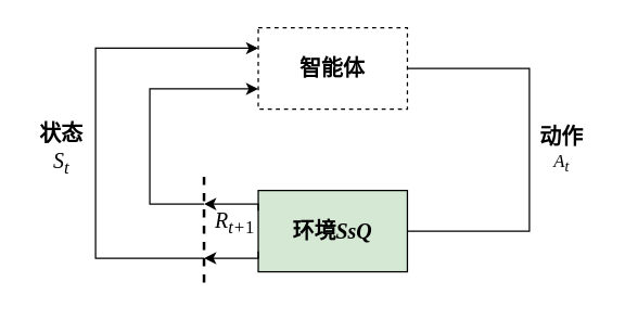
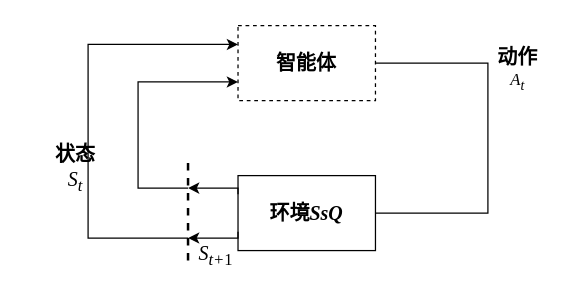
  <mxCell id="0" />
  <mxCell id="1" parent="0" />
  <mxCell id="2" style="edgeStyle=orthogonalEdgeStyle;rounded=0;orthogonalLoop=1;jettySize=auto;html=1;exitX=1;exitY=0.5;exitDx=0;exitDy=0;entryX=1;entryY=0.5;entryDx=0;entryDy=0;fontFamily=宋体;endArrow=none;" parent="1" source="3" target="4" edge="1"><mxGeometry relative="1" as="geometry"><Array as="points"><mxPoint x="390" y="50" /><mxPoint x="390" y="170" /></Array></mxGeometry></mxCell>
  <mxCell id="3" value="&lt;font style=&quot;font-size: 16px;&quot;&gt;&lt;b&gt;智能体&lt;/b&gt;&lt;/font&gt;" style="rounded=1;whiteSpace=wrap;html=1;fontFamily=宋体;arcSize=0;dashed=1;" parent="1" vertex="1"><mxGeometry x="190" y="20" width="110" height="60" as="geometry" /></mxCell>
- <mxCell id="4" value="&lt;font style=&quot;font-size: 16px;&quot;&gt;&lt;b&gt;环境&lt;i&gt;SsQ&lt;/i&gt;&lt;/b&gt;&lt;/font&gt;" style="rounded=1;whiteSpace=wrap;html=1;fontFamily=宋体;arcSize=0;fillColor=#d5e8d4;" parent="1" vertex="1"><mxGeometry x="190" y="140" width="110" height="60" as="geometry" /></mxCell>
+ <mxCell id="4" value="&lt;font style=&quot;font-size: 16px;&quot;&gt;&lt;b&gt;环境&lt;i&gt;SsQ&lt;/i&gt;&lt;/b&gt;&lt;/font&gt;" style="rounded=1;whiteSpace=wrap;html=1;fontFamily=宋体;arcSize=0;" parent="1" vertex="1"><mxGeometry x="190" y="140" width="110" height="60" as="geometry" /></mxCell>
  <mxCell id="5" style="edgeStyle=orthogonalEdgeStyle;rounded=0;orthogonalLoop=1;jettySize=auto;html=1;exitX=0.25;exitY=0.5;exitDx=0;exitDy=0;exitPerimeter=0;entryX=0;entryY=0.75;entryDx=0;entryDy=0;fontFamily=宋体;" parent="1" source="7" target="3" edge="1"><mxGeometry relative="1" as="geometry"><Array as="points"><mxPoint x="110" y="150" /><mxPoint x="110" y="65" /></Array></mxGeometry></mxCell>
  <mxCell id="6" style="edgeStyle=orthogonalEdgeStyle;rounded=0;orthogonalLoop=1;jettySize=auto;html=1;exitX=0.75;exitY=0.5;exitDx=0;exitDy=0;exitPerimeter=0;entryX=0;entryY=0.25;entryDx=0;entryDy=0;fontFamily=宋体;" parent="1" source="7" target="3" edge="1"><mxGeometry relative="1" as="geometry"><Array as="points"><mxPoint x="70" y="190" /><mxPoint x="70" y="35" /></Array></mxGeometry></mxCell>
  <mxCell id="7" value="" style="line;strokeWidth=2;direction=south;html=1;dashed=1;fontFamily=宋体;" parent="1" vertex="1"><mxGeometry x="145" y="130" width="10" height="80" as="geometry" /></mxCell>
- <mxCell id="8" value="&lt;font style=&quot;font-size: 16px;&quot;&gt;&lt;b&gt;状态&lt;/b&gt;&lt;br&gt;&lt;font face=&quot;Times New Roman&quot;&gt;&lt;i&gt;S&lt;sub&gt;t&lt;/sub&gt;&lt;/i&gt;&lt;/font&gt;&lt;br&gt;&lt;/font&gt;" style="text;html=1;strokeColor=none;fillColor=none;align=center;verticalAlign=middle;whiteSpace=wrap;rounded=0;fontFamily=宋体;" parent="1" vertex="1"><mxGeometry x="20" y="90" width="50" height="40" as="geometry" /></mxCell>
- <mxCell id="9" value="&lt;font style=&quot;&quot;&gt;&lt;span style=&quot;font-size: 16px;&quot;&gt;&lt;b&gt;动作&lt;/b&gt;&lt;/span&gt;&lt;br&gt;&lt;span style=&quot;font-size: 13.333px;&quot;&gt;&lt;font face=&quot;Times New Roman&quot;&gt;&lt;i&gt;A&lt;sub&gt;t&lt;/sub&gt;&lt;/i&gt;&lt;/font&gt;&lt;/span&gt;&lt;br&gt;&lt;/font&gt;" style="text;html=1;strokeColor=none;fillColor=none;align=center;verticalAlign=middle;whiteSpace=wrap;rounded=0;fontFamily=宋体;" parent="1" vertex="1"><mxGeometry x="389" y="90" width="50" height="40" as="geometry" /></mxCell>
+ <mxCell id="8" value="&lt;font style=&quot;font-size: 16px;&quot;&gt;&lt;b&gt;状态&lt;/b&gt;&lt;br&gt;&lt;font face=&quot;Times New Roman&quot;&gt;&lt;i&gt;S&lt;sub&gt;t&lt;/sub&gt;&lt;/i&gt;&lt;/font&gt;&lt;br&gt;&lt;/font&gt;" style="text;html=1;strokeColor=none;fillColor=none;align=center;verticalAlign=middle;whiteSpace=wrap;rounded=0;fontFamily=宋体;" parent="1" vertex="1"><mxGeometry x="35" y="115" width="50" height="40" as="geometry" /></mxCell>
+ <mxCell id="9" value="&lt;font style=&quot;&quot;&gt;&lt;span style=&quot;font-size: 16px;&quot;&gt;&lt;b&gt;动作&lt;/b&gt;&lt;/span&gt;&lt;br&gt;&lt;span style=&quot;font-size: 13.333px;&quot;&gt;&lt;font face=&quot;Times New Roman&quot;&gt;&lt;i&gt;A&lt;sub&gt;t&lt;/sub&gt;&lt;/i&gt;&lt;/font&gt;&lt;/span&gt;&lt;br&gt;&lt;/font&gt;" style="text;html=1;strokeColor=none;fillColor=none;align=center;verticalAlign=middle;whiteSpace=wrap;rounded=0;fontFamily=宋体;" parent="1" vertex="1"><mxGeometry x="389" y="35" width="50" height="40" as="geometry" /></mxCell>
  <mxCell id="10" style="edgeStyle=orthogonalEdgeStyle;rounded=0;orthogonalLoop=1;jettySize=auto;html=1;exitX=0;exitY=0.75;exitDx=0;exitDy=0;entryX=0.75;entryY=0.5;entryDx=0;entryDy=0;entryPerimeter=0;fontFamily=宋体;" parent="1" source="4" target="7" edge="1"><mxGeometry relative="1" as="geometry"><Array as="points"><mxPoint x="190" y="190" /></Array></mxGeometry></mxCell>
  <mxCell id="11" style="edgeStyle=orthogonalEdgeStyle;rounded=0;orthogonalLoop=1;jettySize=auto;html=1;exitX=0;exitY=0.25;exitDx=0;exitDy=0;entryX=0.25;entryY=0.5;entryDx=0;entryDy=0;entryPerimeter=0;fontFamily=宋体;" parent="1" source="4" target="7" edge="1"><mxGeometry relative="1" as="geometry"><Array as="points"><mxPoint x="190" y="150" /></Array></mxGeometry></mxCell>
- <mxCell id="12" value="&lt;font style=&quot;font-size: 16px;&quot; face=&quot;Times New Roman&quot;&gt;&lt;i&gt;R&lt;/i&gt;&lt;sub style=&quot;&quot;&gt;&lt;i&gt;t+&lt;/i&gt;1&lt;/sub&gt;&lt;/font&gt;" style="text;html=1;strokeColor=none;fillColor=none;align=center;verticalAlign=middle;whiteSpace=wrap;rounded=0;" parent="1" vertex="1"><mxGeometry x="157.5" y="154" width="30" height="20" as="geometry" /></mxCell>
+ <mxCell id="13" value="&lt;font style=&quot;font-size: 16px;&quot; face=&quot;Times New Roman&quot;&gt;&lt;i&gt;S&lt;/i&gt;&lt;sub style=&quot;&quot;&gt;&lt;i&gt;t+&lt;/i&gt;1&lt;/sub&gt;&lt;/font&gt;" style="text;html=1;strokeColor=none;fillColor=none;align=center;verticalAlign=middle;whiteSpace=wrap;rounded=0;" parent="1" vertex="1"><mxGeometry x="155" y="194" width="35" height="20" as="geometry" /></mxCell>
